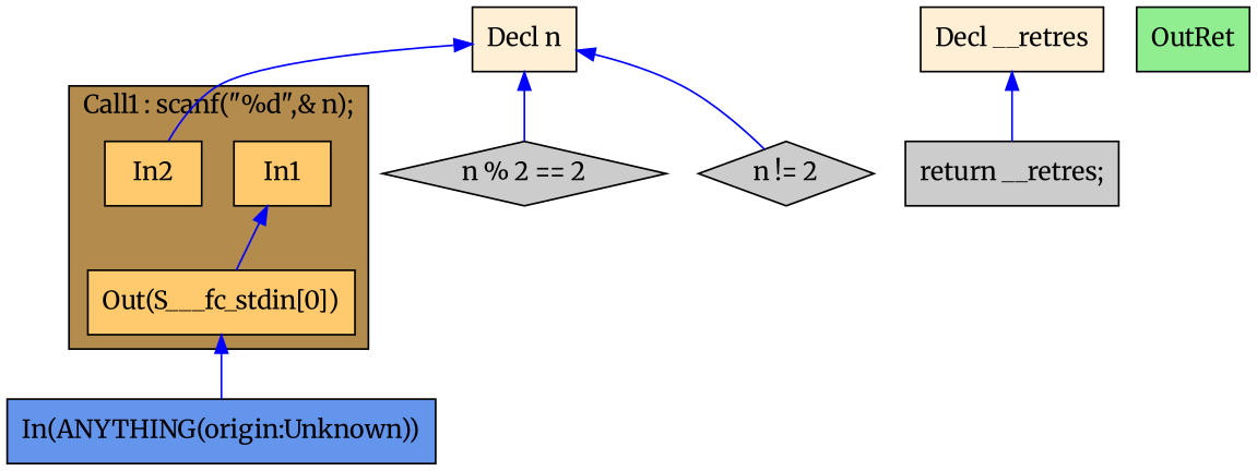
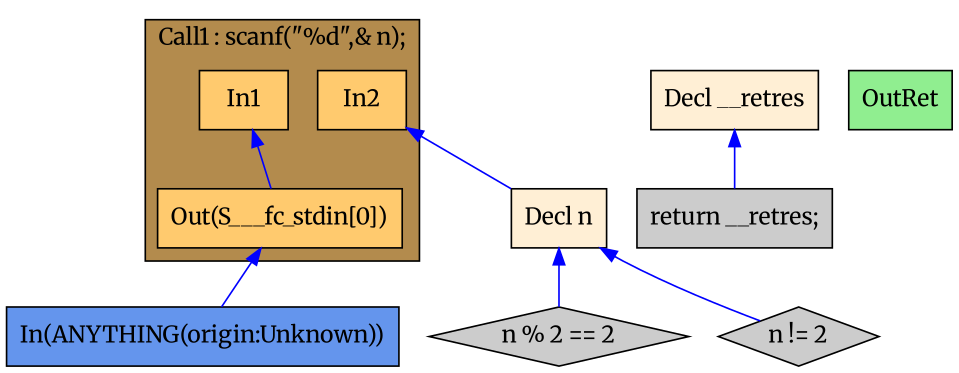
  digraph {
    fontname=Merriweather
    rankdir=TB
    node [fillcolor="#FFCA6E" fontname=Merriweather shape=box style=filled]
    edge [color="#0000FF" dir=back fontname=Merriweather]
    n1 [label=In1]
    n2 [label=In2]
    n3 [label="Out(S___fc_stdin[0])"]
    n4 [fillcolor="#6495ED" label="In(ANYTHING(origin:Unknown))"]
    n5 [fillcolor="#FFEFD5" label="Decl n"]
    n6 [fillcolor="#CCCCCC" label="n % 2 == 2" shape=diamond]
    n7 [fillcolor="#CCCCCC" label="n != 2" shape=diamond]
    n8 [fillcolor="#FFEFD5" label="Decl __retres"]
    n9 [fillcolor="#CCCCCC" label="return __retres;"]
    n10 [fillcolor="#90EE90" label=OutRet]
    subgraph cluster_1 {
      fillcolor="#B38B4D"
      label="Call1 : scanf(\"%d\",& n);"
      style=filled
      n1
      n2
      n3
    }
    n1 -> n3
    n3 -> n4
-   n5 -> n2
+   n2 -> n5
    n5 -> n6
    n5 -> n7
    n8 -> n9
  }
